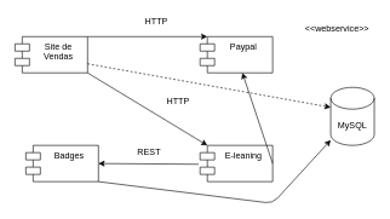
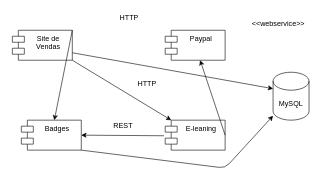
  <mxCell id="0" />
  <mxCell id="1" parent="0" />
  <mxCell id="2" value="Site de&#10;Vendas" style="shape=module;align=left;spacingLeft=20;align=center;verticalAlign=top;" vertex="1" parent="1"><mxGeometry x="20" y="50" width="100" height="50" as="geometry" /></mxCell>
  <mxCell id="3" value="E-leaning" style="shape=module;align=left;spacingLeft=20;align=center;verticalAlign=top;" vertex="1" parent="1"><mxGeometry x="275" y="200" width="100" height="50" as="geometry" /></mxCell>
  <mxCell id="4" value="Badges" style="shape=module;align=left;spacingLeft=20;align=center;verticalAlign=top;" vertex="1" parent="1"><mxGeometry x="35" y="200" width="100" height="50" as="geometry" /></mxCell>
  <mxCell id="5" value="Paypal" style="shape=module;align=left;spacingLeft=20;align=center;verticalAlign=top;" vertex="1" parent="1"><mxGeometry x="275" y="50" width="100" height="50" as="geometry" /></mxCell>
  <mxCell id="6" value="MySQL" style="shape=cylinder3;whiteSpace=wrap;html=1;boundedLbl=1;backgroundOutline=1;size=15;" vertex="1" parent="1"><mxGeometry x="455" y="120" width="60" height="80" as="geometry" /></mxCell>
  <mxCell id="7" value="HTTP" style="text;html=1;strokeColor=none;fillColor=none;align=center;verticalAlign=middle;whiteSpace=wrap;rounded=0;" vertex="1" parent="1"><mxGeometry x="195" y="20" width="40" height="20" as="geometry" /></mxCell>
  <mxCell id="8" value="HTTP" style="text;html=1;strokeColor=none;fillColor=none;align=center;verticalAlign=middle;whiteSpace=wrap;rounded=0;" vertex="1" parent="1"><mxGeometry x="225" y="130" width="40" height="20" as="geometry" /></mxCell>
- <mxCell id="9" value="" style="endArrow=classic;html=1;exitX=1;exitY=0;exitDx=0;exitDy=0;entryX=0;entryY=0;entryDx=10;entryDy=0;entryPerimeter=0;" edge="1" parent="1" source="2" target="5"><mxGeometry width="50" height="50" relative="1" as="geometry"><mxPoint x="325" y="240" as="sourcePoint" /><mxPoint x="375" y="190" as="targetPoint" /></mxGeometry></mxCell>
+ <mxCell id="9" value="" style="endArrow=classic;html=1;exitX=1;exitY=0;exitDx=0;exitDy=0;" edge="1" parent="1" source="2" target="4"><mxGeometry width="50" height="50" relative="1" as="geometry"><mxPoint x="325" y="240" as="sourcePoint" /><mxPoint x="375" y="190" as="targetPoint" /></mxGeometry></mxCell>
  <mxCell id="10" value="" style="endArrow=classic;html=1;exitX=1;exitY=1;exitDx=0;exitDy=0;entryX=0;entryY=0;entryDx=10;entryDy=0;entryPerimeter=0;" edge="1" parent="1" source="2" target="3"><mxGeometry width="50" height="50" relative="1" as="geometry"><mxPoint x="325" y="240" as="sourcePoint" /><mxPoint x="375" y="190" as="targetPoint" /></mxGeometry></mxCell>
  <mxCell id="11" value="" style="endArrow=classic;html=1;entryX=1;entryY=0.5;entryDx=0;entryDy=0;exitX=-0.02;exitY=0.52;exitDx=0;exitDy=0;exitPerimeter=0;" edge="1" parent="1" source="3" target="4"><mxGeometry width="50" height="50" relative="1" as="geometry"><mxPoint x="325" y="240" as="sourcePoint" /><mxPoint x="375" y="190" as="targetPoint" /></mxGeometry></mxCell>
  <mxCell id="12" value="REST" style="text;html=1;strokeColor=none;fillColor=none;align=center;verticalAlign=middle;whiteSpace=wrap;rounded=0;" vertex="1" parent="1"><mxGeometry x="185" y="200" width="40" height="20" as="geometry" /></mxCell>
- <mxCell id="13" value="" style="endArrow=classic;html=1;entryX=0;entryY=0;entryDx=0;entryDy=27.5;entryPerimeter=0;exitX=1;exitY=0.75;exitDx=0;exitDy=0;dashed=1;" edge="1" parent="1" source="2" target="6"><mxGeometry width="50" height="50" relative="1" as="geometry"><mxPoint x="325" y="240" as="sourcePoint" /><mxPoint x="375" y="190" as="targetPoint" /></mxGeometry></mxCell>
+ <mxCell id="13" value="" style="endArrow=classic;html=1;entryX=0;entryY=0;entryDx=0;entryDy=27.5;entryPerimeter=0;exitX=1;exitY=0.75;exitDx=0;exitDy=0;" edge="1" parent="1" source="2" target="6"><mxGeometry width="50" height="50" relative="1" as="geometry"><mxPoint x="325" y="240" as="sourcePoint" /><mxPoint x="375" y="190" as="targetPoint" /></mxGeometry></mxCell>
  <mxCell id="14" value="" style="endArrow=classic;html=1;exitX=1;exitY=0.5;exitDx=0;exitDy=0;" edge="1" parent="1" source="3" target="5"><mxGeometry width="50" height="50" relative="1" as="geometry"><mxPoint x="325" y="240" as="sourcePoint" /><mxPoint x="375" y="190" as="targetPoint" /></mxGeometry></mxCell>
  <mxCell id="15" value="&amp;lt;&amp;lt;webservice&amp;gt;&amp;gt;" style="text;html=1;strokeColor=none;fillColor=none;align=center;verticalAlign=middle;whiteSpace=wrap;rounded=0;" vertex="1" parent="1"><mxGeometry x="444" y="30" width="40" height="20" as="geometry" /></mxCell>
  <mxCell id="16" value="" style="endArrow=classic;html=1;exitX=1;exitY=1;exitDx=0;exitDy=0;" edge="1" parent="1" source="4" target="6"><mxGeometry width="50" height="50" relative="1" as="geometry"><mxPoint x="325" y="240" as="sourcePoint" /><mxPoint x="475" y="250" as="targetPoint" /><Array as="points"><mxPoint x="375" y="280" /></Array></mxGeometry></mxCell>
